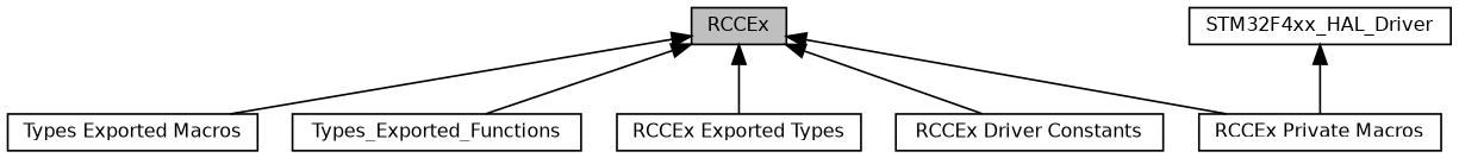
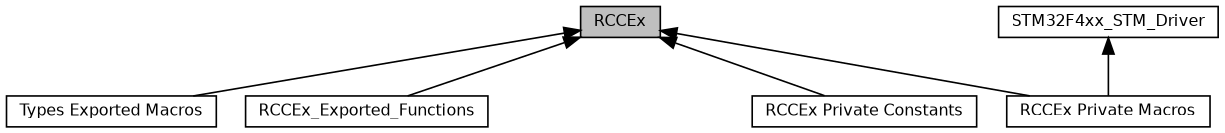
  digraph {
    rankdir=TB
    node [color=black fillcolor=white fontname=Helvetica fontsize=10 shape=box style=filled]
    edge [dir=back fontname=Helvetica fontsize=10 labelfontname=Helvetica labelfontsize=10 shape=plaintext style=solid]
    n1 [height=0.2 label="Types Exported Macros" width=0.4]
    n2 [fillcolor=grey75 fontcolor=black height=0.2 label=RCCEx width=0.4]
-   n3 [height=0.2 label=Types_Exported_Functions width=0.4]
-   n4 [height=0.2 label="RCCEx Exported Types" width=0.4]
+   n3 [height=0.2 label=RCCEx_Exported_Functions width=0.4]
    n5 [height=0.2 label="RCCEx Private Macros" width=0.4]
-   n6 [height=0.2 label="RCCEx Driver Constants" width=0.4]
-   n7 [height=0.2 label=STM32F4xx_HAL_Driver width=0.4]
+   n6 [height=0.2 label="RCCEx Private Constants" width=0.4]
+   n7 [height=0.2 label=STM32F4xx_STM_Driver width=0.4]
    n2 -> n1
    n2 -> n3
-   n2 -> n4
    n2 -> n5
    n2 -> n6
    n7 -> n5
  }
